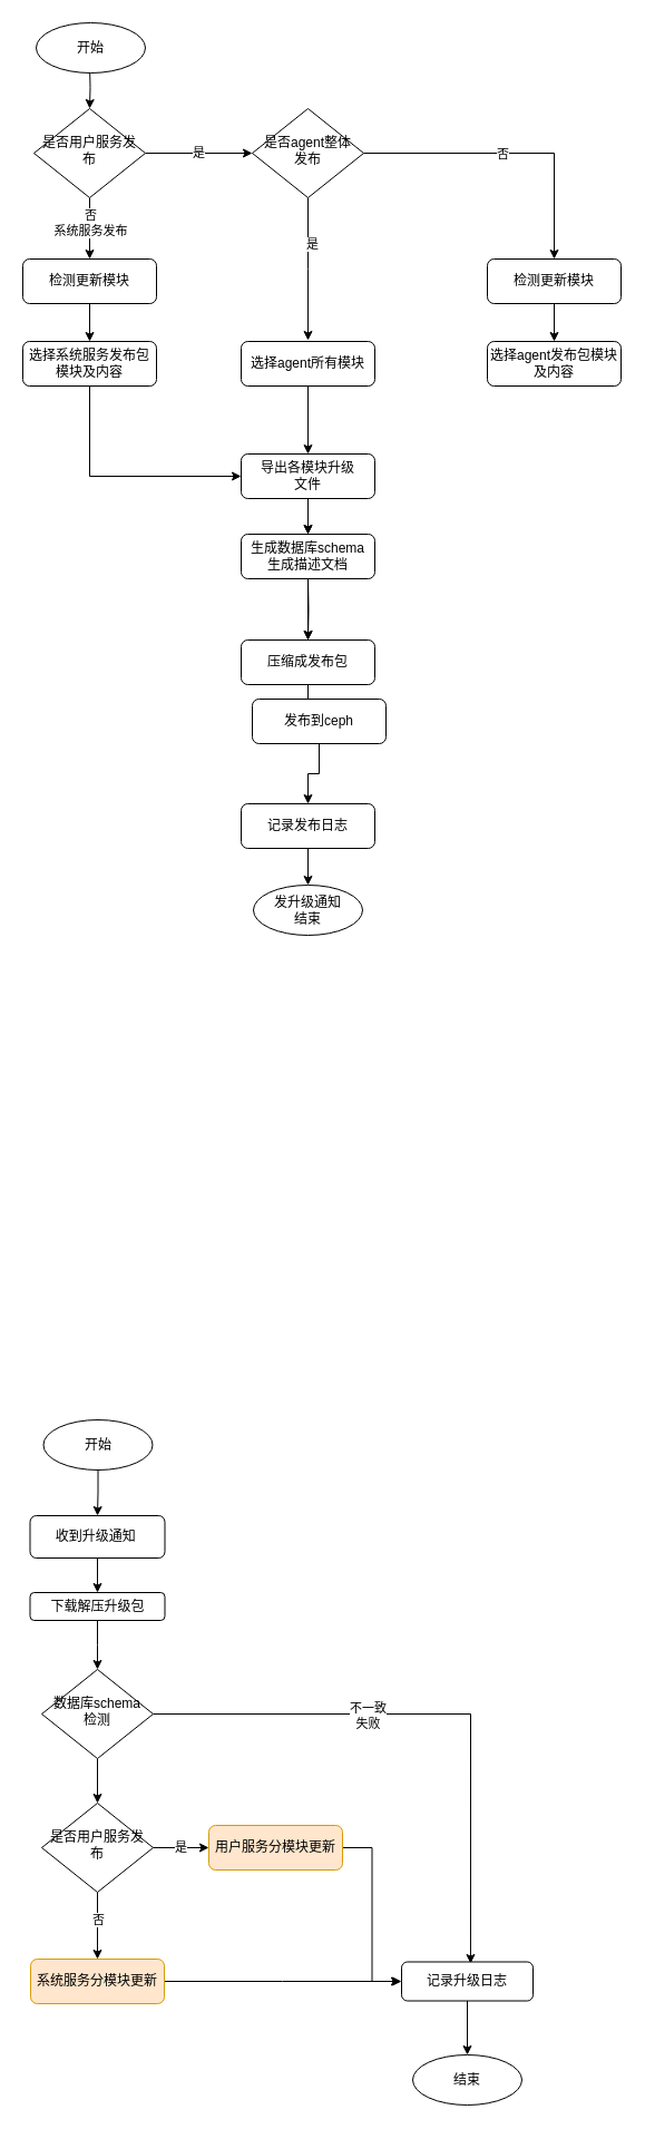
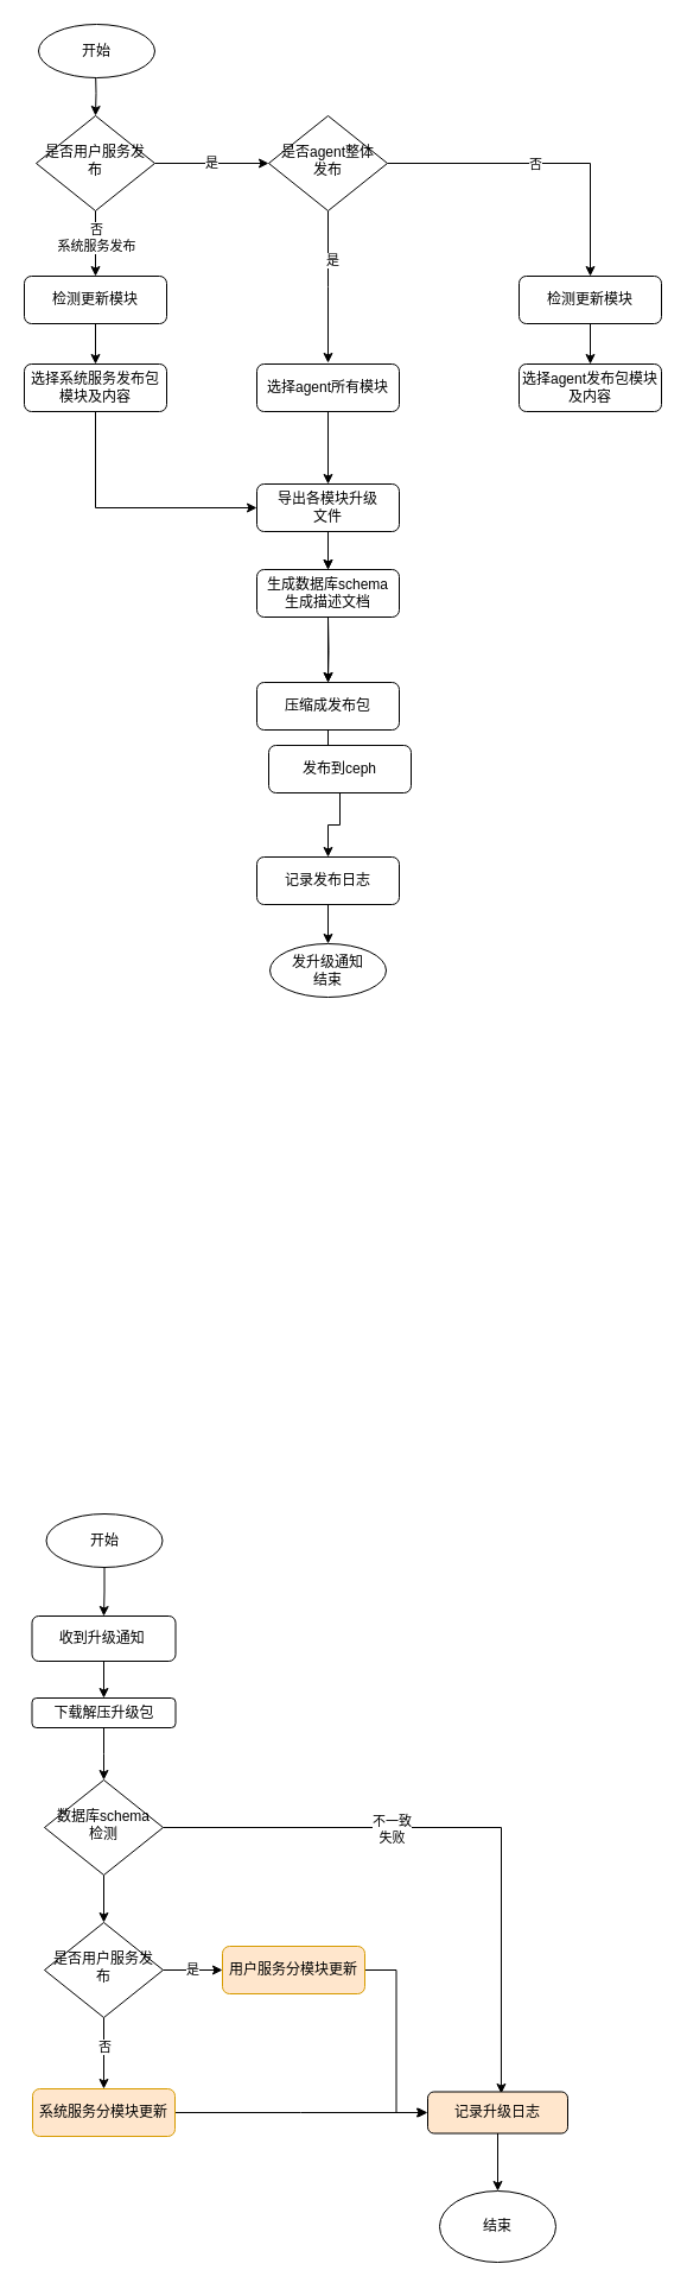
  <mxCell id="0" />
  <mxCell id="1" parent="0" />
  <mxCell id="2" value="" style="edgeStyle=orthogonalEdgeStyle;rounded=0;orthogonalLoop=1;jettySize=auto;html=1;" edge="1" parent="1" target="6"><mxGeometry relative="1" as="geometry"><mxPoint x="80" y="57" as="sourcePoint" /></mxGeometry></mxCell>
  <mxCell id="3" value="" style="edgeStyle=orthogonalEdgeStyle;rounded=0;orthogonalLoop=1;jettySize=auto;html=1;entryX=0.5;entryY=0;entryDx=0;entryDy=0;" edge="1" parent="1" source="6" target="36"><mxGeometry relative="1" as="geometry" /></mxCell>
  <mxCell id="4" value="否&lt;br&gt;系统服务发布" style="edgeLabel;html=1;align=center;verticalAlign=middle;resizable=0;points=[];" vertex="1" connectable="0" parent="3"><mxGeometry x="-0.2" relative="1" as="geometry"><mxPoint as="offset" /></mxGeometry></mxCell>
  <mxCell id="5" value="是" style="edgeStyle=orthogonalEdgeStyle;rounded=0;orthogonalLoop=1;jettySize=auto;html=1;" edge="1" parent="1" source="6" target="13"><mxGeometry relative="1" as="geometry" /></mxCell>
  <mxCell id="6" value="是否用户服务发布" style="rhombus;whiteSpace=wrap;html=1;shadow=0;fontFamily=Helvetica;fontSize=12;align=center;strokeWidth=1;spacing=6;spacingTop=-4;" parent="1" vertex="1"><mxGeometry x="30" y="97" width="100" height="80" as="geometry" /></mxCell>
  <mxCell id="7" value="" style="edgeStyle=orthogonalEdgeStyle;rounded=0;orthogonalLoop=1;jettySize=auto;html=1;entryX=0;entryY=0.5;entryDx=0;entryDy=0;exitX=0.5;exitY=1;exitDx=0;exitDy=0;" edge="1" parent="1" source="8" target="45"><mxGeometry relative="1" as="geometry"><mxPoint x="277" y="377" as="targetPoint" /></mxGeometry></mxCell>
  <mxCell id="8" value="选择系统服务发布包模块及内容" style="rounded=1;whiteSpace=wrap;html=1;fontSize=12;glass=0;strokeWidth=1;shadow=0;" parent="1" vertex="1"><mxGeometry x="20" y="306" width="120" height="40" as="geometry" /></mxCell>
  <mxCell id="9" value="" style="edgeStyle=orthogonalEdgeStyle;rounded=0;orthogonalLoop=1;jettySize=auto;html=1;entryX=0.5;entryY=0;entryDx=0;entryDy=0;" edge="1" parent="1" source="13" target="40"><mxGeometry relative="1" as="geometry"><mxPoint x="386" y="137" as="targetPoint" /></mxGeometry></mxCell>
  <mxCell id="10" value="否" style="edgeLabel;html=1;align=center;verticalAlign=middle;resizable=0;points=[];" vertex="1" connectable="0" parent="9"><mxGeometry x="-0.067" relative="1" as="geometry"><mxPoint as="offset" /></mxGeometry></mxCell>
  <mxCell id="11" value="" style="edgeStyle=orthogonalEdgeStyle;rounded=0;orthogonalLoop=1;jettySize=auto;html=1;" edge="1" parent="1" source="13"><mxGeometry relative="1" as="geometry"><mxPoint x="276" y="305" as="targetPoint" /></mxGeometry></mxCell>
  <mxCell id="12" value="是" style="edgeLabel;html=1;align=center;verticalAlign=middle;resizable=0;points=[];" vertex="1" connectable="0" parent="11"><mxGeometry x="-0.367" y="3" relative="1" as="geometry"><mxPoint as="offset" /></mxGeometry></mxCell>
  <mxCell id="13" value="是否agent整体发布" style="rhombus;whiteSpace=wrap;html=1;shadow=0;fontFamily=Helvetica;fontSize=12;align=center;strokeWidth=1;spacing=6;spacingTop=-4;" vertex="1" parent="1"><mxGeometry x="226" y="97" width="100" height="80" as="geometry" /></mxCell>
  <mxCell id="14" value="开始" style="ellipse;whiteSpace=wrap;html=1;" vertex="1" parent="1"><mxGeometry x="32" y="20" width="98" height="45" as="geometry" /></mxCell>
  <mxCell id="15" value="" style="edgeStyle=orthogonalEdgeStyle;rounded=0;orthogonalLoop=1;jettySize=auto;html=1;" edge="1" parent="1" source="18" target="22"><mxGeometry relative="1" as="geometry" /></mxCell>
  <mxCell id="16" value="" style="edgeStyle=orthogonalEdgeStyle;rounded=0;orthogonalLoop=1;jettySize=auto;html=1;entryX=0.525;entryY=0.043;entryDx=0;entryDy=0;entryPerimeter=0;" edge="1" parent="1" source="18" target="55"><mxGeometry relative="1" as="geometry"><mxPoint x="207" y="1538" as="targetPoint" /></mxGeometry></mxCell>
  <mxCell id="17" value="不一致&lt;br&gt;失败" style="edgeLabel;html=1;align=center;verticalAlign=middle;resizable=0;points=[];" vertex="1" connectable="0" parent="16"><mxGeometry x="-0.246" y="-1" relative="1" as="geometry"><mxPoint as="offset" /></mxGeometry></mxCell>
  <mxCell id="18" value="数据库schema检测" style="rhombus;whiteSpace=wrap;html=1;shadow=0;fontFamily=Helvetica;fontSize=12;align=center;strokeWidth=1;spacing=6;spacingTop=-4;" vertex="1" parent="1"><mxGeometry x="37" y="1498" width="100" height="80" as="geometry" /></mxCell>
  <mxCell id="19" value="" style="edgeStyle=orthogonalEdgeStyle;rounded=0;orthogonalLoop=1;jettySize=auto;html=1;" edge="1" parent="1" source="22" target="24"><mxGeometry relative="1" as="geometry" /></mxCell>
  <mxCell id="20" value="否" style="edgeLabel;html=1;align=center;verticalAlign=middle;resizable=0;points=[];" vertex="1" connectable="0" parent="19"><mxGeometry x="-0.2" relative="1" as="geometry"><mxPoint as="offset" /></mxGeometry></mxCell>
  <mxCell id="21" value="是" style="edgeStyle=orthogonalEdgeStyle;rounded=0;orthogonalLoop=1;jettySize=auto;html=1;" edge="1" parent="1" source="22"><mxGeometry relative="1" as="geometry"><mxPoint x="187" y="1658" as="targetPoint" /></mxGeometry></mxCell>
  <mxCell id="22" value="是否用户服务发布" style="rhombus;whiteSpace=wrap;html=1;shadow=0;fontFamily=Helvetica;fontSize=12;align=center;strokeWidth=1;spacing=6;spacingTop=-4;" vertex="1" parent="1"><mxGeometry x="37" y="1618" width="100" height="80" as="geometry" /></mxCell>
  <mxCell id="23" value="" style="edgeStyle=orthogonalEdgeStyle;rounded=0;orthogonalLoop=1;jettySize=auto;html=1;" edge="1" parent="1" source="24"><mxGeometry relative="1" as="geometry"><mxPoint x="359" y="1778" as="targetPoint" /></mxGeometry></mxCell>
  <mxCell id="24" value="系统服务分模块更新" style="rounded=1;whiteSpace=wrap;html=1;fontSize=12;glass=0;strokeWidth=1;shadow=0;fillColor=#ffe6cc;strokeColor=#d79b00;" vertex="1" parent="1"><mxGeometry x="27" y="1758" width="120" height="40" as="geometry" /></mxCell>
  <mxCell id="25" value="" style="edgeStyle=orthogonalEdgeStyle;rounded=0;orthogonalLoop=1;jettySize=auto;html=1;entryX=0;entryY=0.5;entryDx=0;entryDy=0;" edge="1" parent="1" source="26" target="55"><mxGeometry relative="1" as="geometry"><mxPoint x="247" y="1758" as="targetPoint" /></mxGeometry></mxCell>
  <mxCell id="26" value="用户服务分模块更新" style="rounded=1;whiteSpace=wrap;html=1;fontSize=12;glass=0;strokeWidth=1;shadow=0;fillColor=#ffe6cc;strokeColor=#d79b00;" vertex="1" parent="1"><mxGeometry x="187" y="1638" width="120" height="40" as="geometry" /></mxCell>
  <mxCell id="27" value="" style="edgeStyle=orthogonalEdgeStyle;rounded=0;orthogonalLoop=1;jettySize=auto;html=1;entryX=0.5;entryY=0;entryDx=0;entryDy=0;" edge="1" parent="1" source="28" target="49"><mxGeometry relative="1" as="geometry" /></mxCell>
  <mxCell id="28" value="开始" style="ellipse;whiteSpace=wrap;html=1;" vertex="1" parent="1"><mxGeometry x="38.5" y="1274" width="98" height="45" as="geometry" /></mxCell>
- <mxCell id="29" value="结束" style="ellipse;whiteSpace=wrap;html=1;" vertex="1" parent="1"><mxGeometry x="370" y="1844" width="98" height="45" as="geometry" /></mxCell>
+ <mxCell id="29" value="结束" style="ellipse;whiteSpace=wrap;html=1;" vertex="1" parent="1"><mxGeometry x="370" y="1844" width="98" height="60" as="geometry" /></mxCell>
  <mxCell id="30" value="" style="edgeStyle=orthogonalEdgeStyle;rounded=0;orthogonalLoop=1;jettySize=auto;html=1;" edge="1" parent="1" source="31" target="33"><mxGeometry relative="1" as="geometry" /></mxCell>
  <mxCell id="31" value="压缩成发布包" style="rounded=1;whiteSpace=wrap;html=1;fontSize=12;glass=0;strokeWidth=1;shadow=0;" vertex="1" parent="1"><mxGeometry x="216" y="574" width="120" height="40" as="geometry" /></mxCell>
  <mxCell id="32" value="" style="edgeStyle=orthogonalEdgeStyle;rounded=0;orthogonalLoop=1;jettySize=auto;html=1;" edge="1" parent="1" source="33" target="53"><mxGeometry relative="1" as="geometry" /></mxCell>
  <mxCell id="33" value="发布到ceph" style="rounded=1;whiteSpace=wrap;html=1;fontSize=12;glass=0;strokeWidth=1;shadow=0;" vertex="1" parent="1"><mxGeometry x="226" y="627" width="120" height="40" as="geometry" /></mxCell>
  <mxCell id="34" value="发升级通知&lt;br&gt;结束" style="ellipse;whiteSpace=wrap;html=1;" vertex="1" parent="1"><mxGeometry x="227" y="794" width="98" height="45" as="geometry" /></mxCell>
  <mxCell id="35" value="" style="edgeStyle=orthogonalEdgeStyle;rounded=0;orthogonalLoop=1;jettySize=auto;html=1;" edge="1" parent="1" source="36" target="8"><mxGeometry relative="1" as="geometry" /></mxCell>
  <mxCell id="36" value="检测更新模块" style="rounded=1;whiteSpace=wrap;html=1;fontSize=12;glass=0;strokeWidth=1;shadow=0;" vertex="1" parent="1"><mxGeometry x="20" y="232" width="120" height="40" as="geometry" /></mxCell>
  <mxCell id="37" value="" style="edgeStyle=orthogonalEdgeStyle;rounded=0;orthogonalLoop=1;jettySize=auto;html=1;" edge="1" parent="1"><mxGeometry relative="1" as="geometry"><mxPoint x="276" y="446" as="sourcePoint" /><mxPoint x="276" y="479" as="targetPoint" /></mxGeometry></mxCell>
  <mxCell id="38" value="" style="edgeStyle=orthogonalEdgeStyle;rounded=0;orthogonalLoop=1;jettySize=auto;html=1;" edge="1" parent="1" target="31"><mxGeometry relative="1" as="geometry"><mxPoint x="276" y="519" as="sourcePoint" /></mxGeometry></mxCell>
  <mxCell id="39" value="" style="edgeStyle=orthogonalEdgeStyle;rounded=0;orthogonalLoop=1;jettySize=auto;html=1;" edge="1" parent="1" source="40" target="41"><mxGeometry relative="1" as="geometry" /></mxCell>
  <mxCell id="40" value="检测更新模块" style="rounded=1;whiteSpace=wrap;html=1;fontSize=12;glass=0;strokeWidth=1;shadow=0;" vertex="1" parent="1"><mxGeometry x="437" y="232" width="120" height="40" as="geometry" /></mxCell>
  <mxCell id="41" value="选择agent发布包模块及内容" style="rounded=1;whiteSpace=wrap;html=1;fontSize=12;glass=0;strokeWidth=1;shadow=0;" vertex="1" parent="1"><mxGeometry x="437" y="306" width="120" height="40" as="geometry" /></mxCell>
  <mxCell id="42" value="" style="edgeStyle=orthogonalEdgeStyle;rounded=0;orthogonalLoop=1;jettySize=auto;html=1;" edge="1" parent="1" source="43" target="31"><mxGeometry relative="1" as="geometry" /></mxCell>
  <mxCell id="43" value="生成数据库schema&lt;br&gt;生成描述文档" style="rounded=1;whiteSpace=wrap;html=1;fontSize=12;glass=0;strokeWidth=1;shadow=0;" vertex="1" parent="1"><mxGeometry x="216" y="479" width="120" height="40" as="geometry" /></mxCell>
  <mxCell id="44" value="" style="edgeStyle=orthogonalEdgeStyle;rounded=0;orthogonalLoop=1;jettySize=auto;html=1;" edge="1" parent="1" source="45" target="43"><mxGeometry relative="1" as="geometry" /></mxCell>
  <mxCell id="45" value="导出各模块升级&lt;br&gt;文件" style="rounded=1;whiteSpace=wrap;html=1;fontSize=12;glass=0;strokeWidth=1;shadow=0;" vertex="1" parent="1"><mxGeometry x="216" y="407" width="120" height="40" as="geometry" /></mxCell>
  <mxCell id="46" value="" style="edgeStyle=orthogonalEdgeStyle;rounded=0;orthogonalLoop=1;jettySize=auto;html=1;" edge="1" parent="1" source="47" target="45"><mxGeometry relative="1" as="geometry" /></mxCell>
  <mxCell id="47" value="选择agent所有模块" style="rounded=1;whiteSpace=wrap;html=1;fontSize=12;glass=0;strokeWidth=1;shadow=0;" vertex="1" parent="1"><mxGeometry x="216" y="306" width="120" height="40" as="geometry" /></mxCell>
  <mxCell id="48" value="" style="edgeStyle=orthogonalEdgeStyle;rounded=0;orthogonalLoop=1;jettySize=auto;html=1;" edge="1" parent="1" source="49" target="51"><mxGeometry relative="1" as="geometry" /></mxCell>
  <mxCell id="49" value="收到升级通知&amp;nbsp;" style="rounded=1;whiteSpace=wrap;html=1;" vertex="1" parent="1"><mxGeometry x="26.5" y="1360" width="121" height="38" as="geometry" /></mxCell>
  <mxCell id="50" value="" style="edgeStyle=orthogonalEdgeStyle;rounded=0;orthogonalLoop=1;jettySize=auto;html=1;" edge="1" parent="1" source="51"><mxGeometry relative="1" as="geometry"><mxPoint x="87" y="1498" as="targetPoint" /></mxGeometry></mxCell>
  <mxCell id="51" value="下载解压升级包" style="rounded=1;whiteSpace=wrap;html=1;" vertex="1" parent="1"><mxGeometry x="26.5" y="1429" width="121" height="25" as="geometry" /></mxCell>
  <mxCell id="52" value="" style="edgeStyle=orthogonalEdgeStyle;rounded=0;orthogonalLoop=1;jettySize=auto;html=1;" edge="1" parent="1" source="53" target="34"><mxGeometry relative="1" as="geometry" /></mxCell>
  <mxCell id="53" value="记录发布日志" style="rounded=1;whiteSpace=wrap;html=1;fontSize=12;glass=0;strokeWidth=1;shadow=0;" vertex="1" parent="1"><mxGeometry x="216" y="721" width="120" height="40" as="geometry" /></mxCell>
  <mxCell id="54" style="edgeStyle=orthogonalEdgeStyle;rounded=0;orthogonalLoop=1;jettySize=auto;html=1;exitX=0.5;exitY=1;exitDx=0;exitDy=0;entryX=0.5;entryY=0;entryDx=0;entryDy=0;" edge="1" parent="1" source="55" target="29"><mxGeometry relative="1" as="geometry" /></mxCell>
- <mxCell id="55" value="记录升级日志" style="rounded=1;whiteSpace=wrap;html=1;" vertex="1" parent="1"><mxGeometry x="360" y="1760.5" width="118" height="35" as="geometry" /></mxCell>
+ <mxCell id="55" value="记录升级日志" style="rounded=1;whiteSpace=wrap;html=1;fillColor=#ffe6cc;" vertex="1" parent="1"><mxGeometry x="360" y="1760.5" width="118" height="35" as="geometry" /></mxCell>
